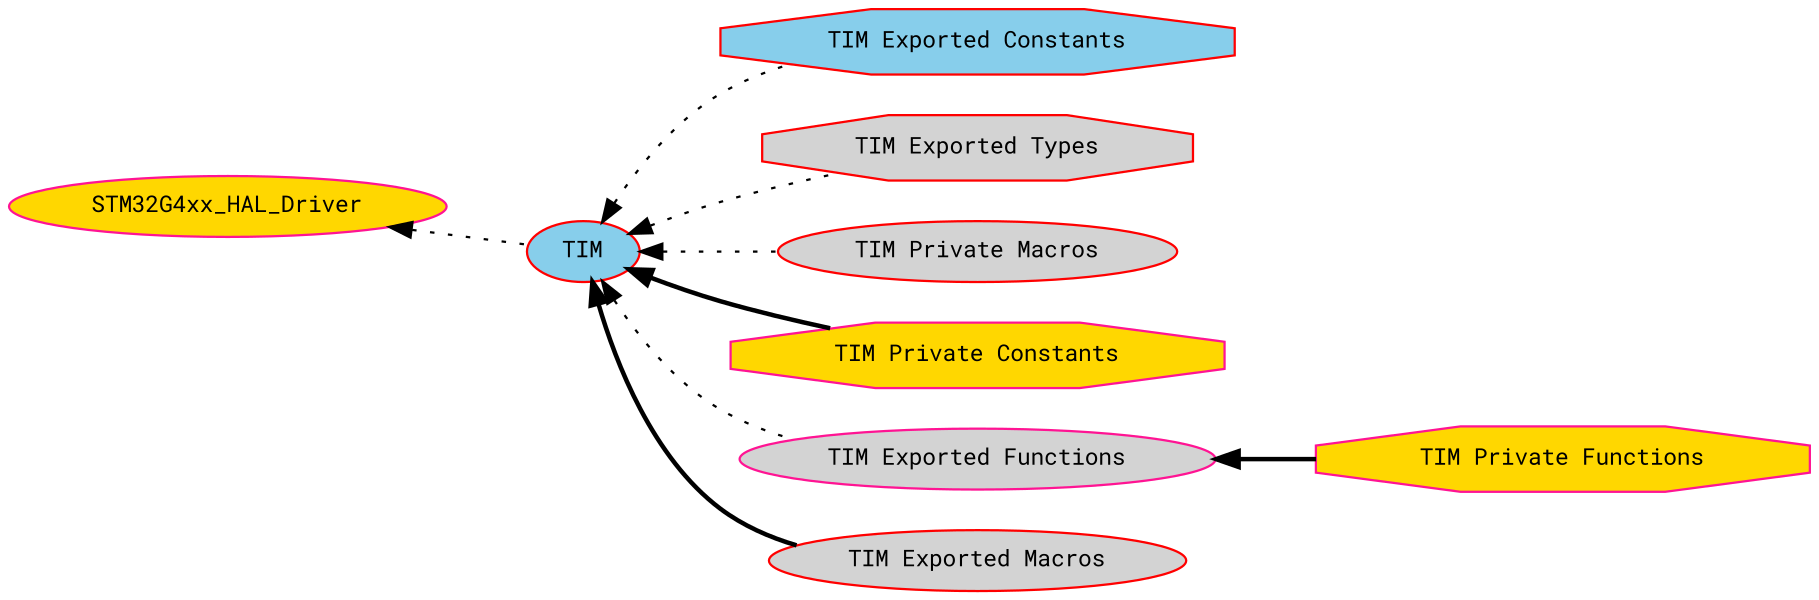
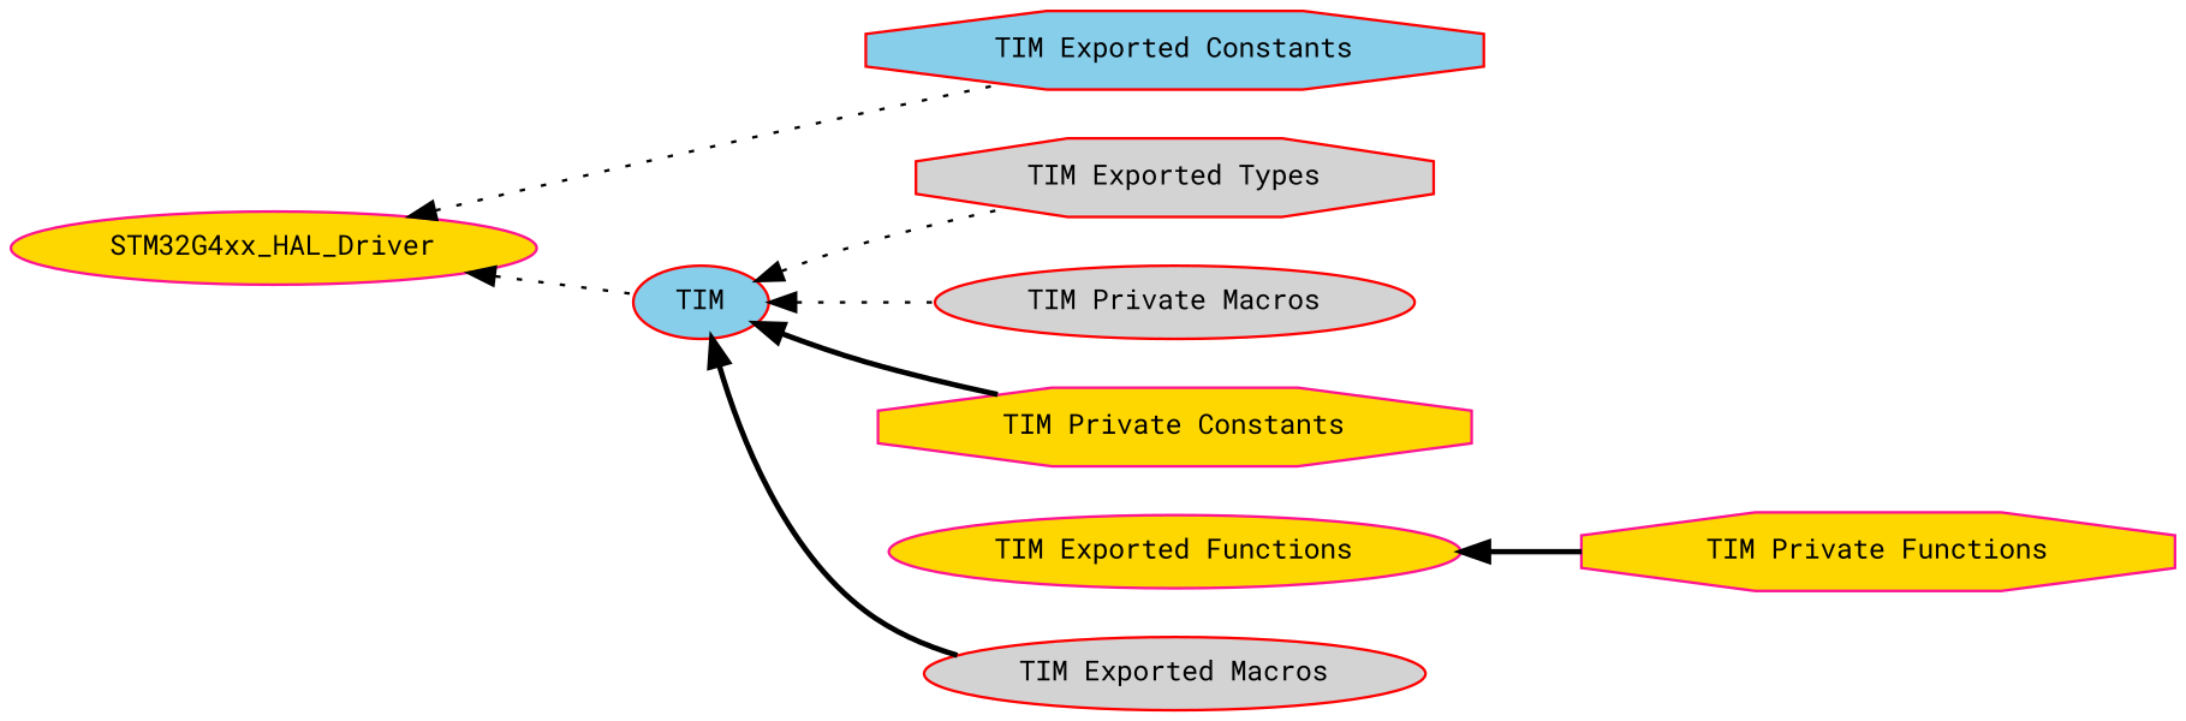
  digraph {
    fontname="Roboto Mono"
    rankdir=LR
    node [color=red fillcolor=lightgrey fontname="Roboto Mono" fontsize=10 shape=ellipse style=filled]
    edge [dir=back fontname="Roboto Mono" fontsize=10 labelfontname=Helvetica labelfontsize=10 shape=plaintext style=dotted]
    n1 [height=0.2 label="TIM Exported Types" shape=octagon width=0.4]
    n2 [height=0.2 label="TIM Private Macros" width=0.4]
    n3 [color=deeppink fillcolor=gold height=0.2 label="TIM Private Constants" shape=octagon width=0.4]
-   n4 [color=deeppink height=0.2 label="TIM Exported Functions" width=0.4]
+   n4 [color=deeppink fillcolor=gold height=0.2 label="TIM Exported Functions" width=0.4]
    n5 [color=deeppink fillcolor=gold height=0.2 label="TIM Private Functions" shape=octagon width=0.4]
    n6 [fillcolor=skyblue height=0.2 label="TIM Exported Constants" shape=octagon width=0.4]
    n7 [height=0.2 label="TIM Exported Macros" width=0.4]
    n8 [fillcolor=skyblue fontcolor=black height=0.2 label=TIM width=0.4]
    n9 [color=deeppink fillcolor=gold height=0.2 label=STM32G4xx_HAL_Driver width=0.4]
    n4 -> n5 [style=bold]
    n8 -> n1
    n8 -> n2
    n8 -> n3 [style=bold]
-   n8 -> n4
-   n8 -> n6
+   n9 -> n6
    n8 -> n7 [style=bold]
    n9 -> n8
  }
